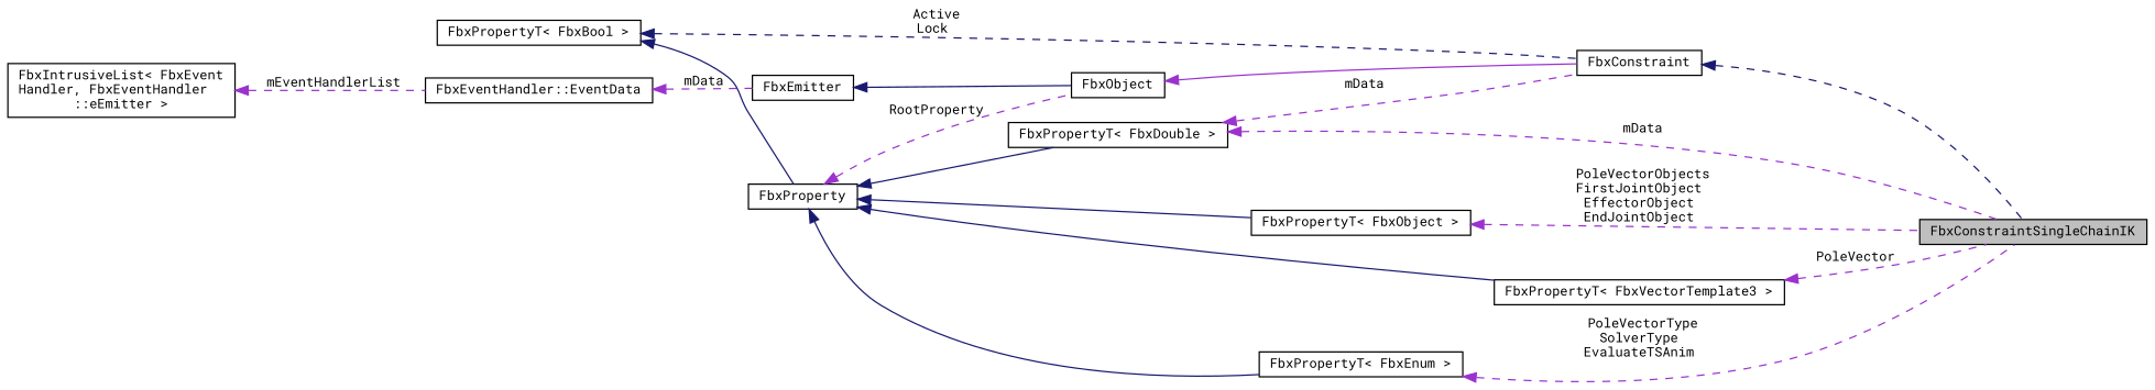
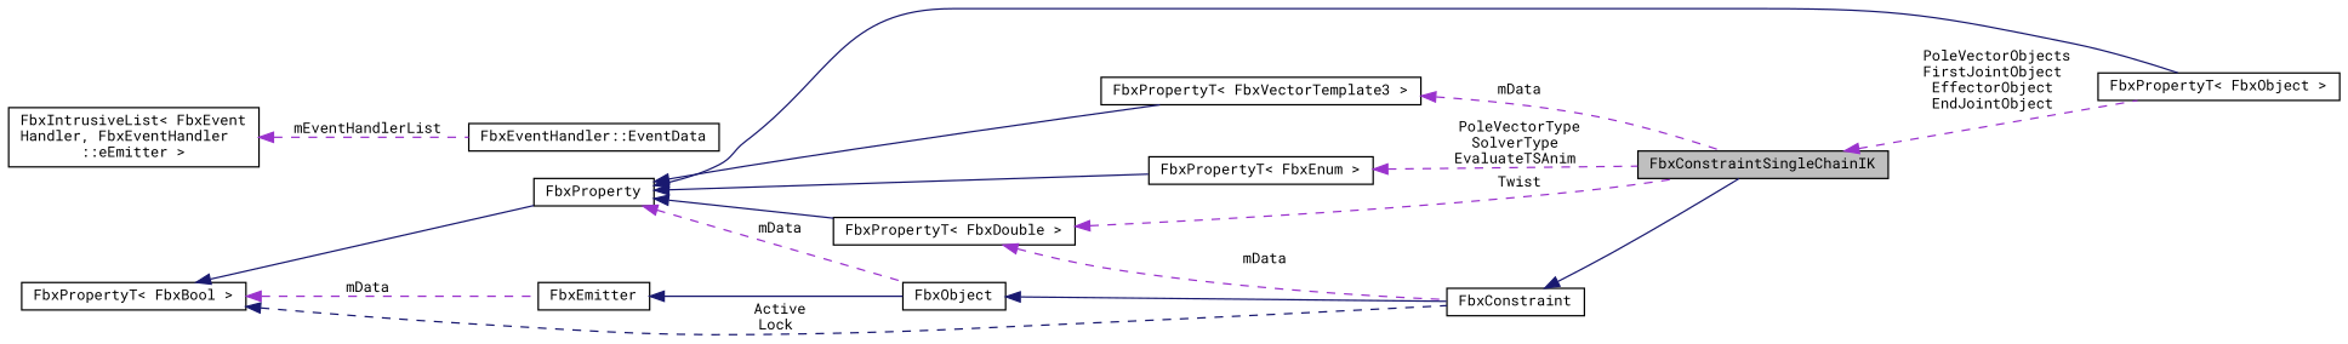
  digraph {
    fontname="Roboto Mono"
    rankdir=LR
    node [color=black fillcolor=white fontname="Roboto Mono" fontsize=10 shape=record style=filled]
    edge [color=midnightblue dir=back fontname="Roboto Mono" fontsize=10 labelfontname=Helvetica labelfontsize=10 style=dashed]
    n1 [fillcolor=grey75 fontcolor=black height=0.2 label=FbxConstraintSingleChainIK width=0.4]
    n2 [height=0.2 label=FbxConstraint width=0.4]
    n3 [height=0.2 label=FbxObject width=0.4]
    n4 [height=0.2 label=FbxEmitter width=0.4]
    n5 [height=0.2 label="FbxEventHandler::EventData" width=0.4]
    n6 [height=0.2 label="FbxIntrusiveList\< FbxEvent\lHandler, FbxEventHandler\l::eEmitter \>" width=0.4]
    n7 [height=0.2 label=FbxProperty width=0.4]
    n8 [height=0.2 label="FbxPropertyT\< FbxDouble \>" width=0.4]
    n9 [height=0.2 label="FbxPropertyT\< FbxEnum \>" width=0.4]
    n10 [height=0.2 label="FbxPropertyT\< FbxObject \>" width=0.4]
    n11 [height=0.2 label="FbxPropertyT\< FbxVectorTemplate3 \>" width=0.4]
    n12 [height=0.2 label="FbxPropertyT\< FbxBool \>" width=0.4]
-   n2 -> n1
-   n3 -> n2 [color=darkorchid3 style=solid]
+   n2 -> n1 [style=solid]
+   n3 -> n2 [style=solid]
    n4 -> n3 [style=solid]
-   n5 -> n4 [color=darkorchid3 label=" mData"]
+   n12 -> n4 [color=darkorchid3 label=" mData"]
    n6 -> n5 [color=darkorchid3 label=" mEventHandlerList"]
-   n7 -> n3 [color=darkorchid3 label=" RootProperty"]
+   n7 -> n3 [color=darkorchid3 label=" mData"]
    n7 -> n8 [style=solid]
    n7 -> n9 [style=solid]
    n7 -> n10 [style=solid]
    n7 -> n11 [style=solid]
-   n8 -> n1 [color=darkorchid3 label=" mData"]
+   n8 -> n1 [color=darkorchid3 label=" Twist"]
    n8 -> n2 [color=darkorchid3 label=" mData"]
    n9 -> n1 [color=darkorchid3 label=" PoleVectorType\nSolverType\nEvaluateTSAnim"]
-   n10 -> n1 [color=darkorchid3 label=" PoleVectorObjects\nFirstJointObject\nEffectorObject\nEndJointObject"]
-   n11 -> n1 [color=darkorchid3 label=" PoleVector"]
+   n1 -> n10 [color=darkorchid3 label=" PoleVectorObjects\nFirstJointObject\nEffectorObject\nEndJointObject"]
+   n11 -> n1 [color=darkorchid3 label=" mData"]
    n12 -> n2 [label=" Active\nLock"]
    n12 -> n7 [style=solid]
  }
